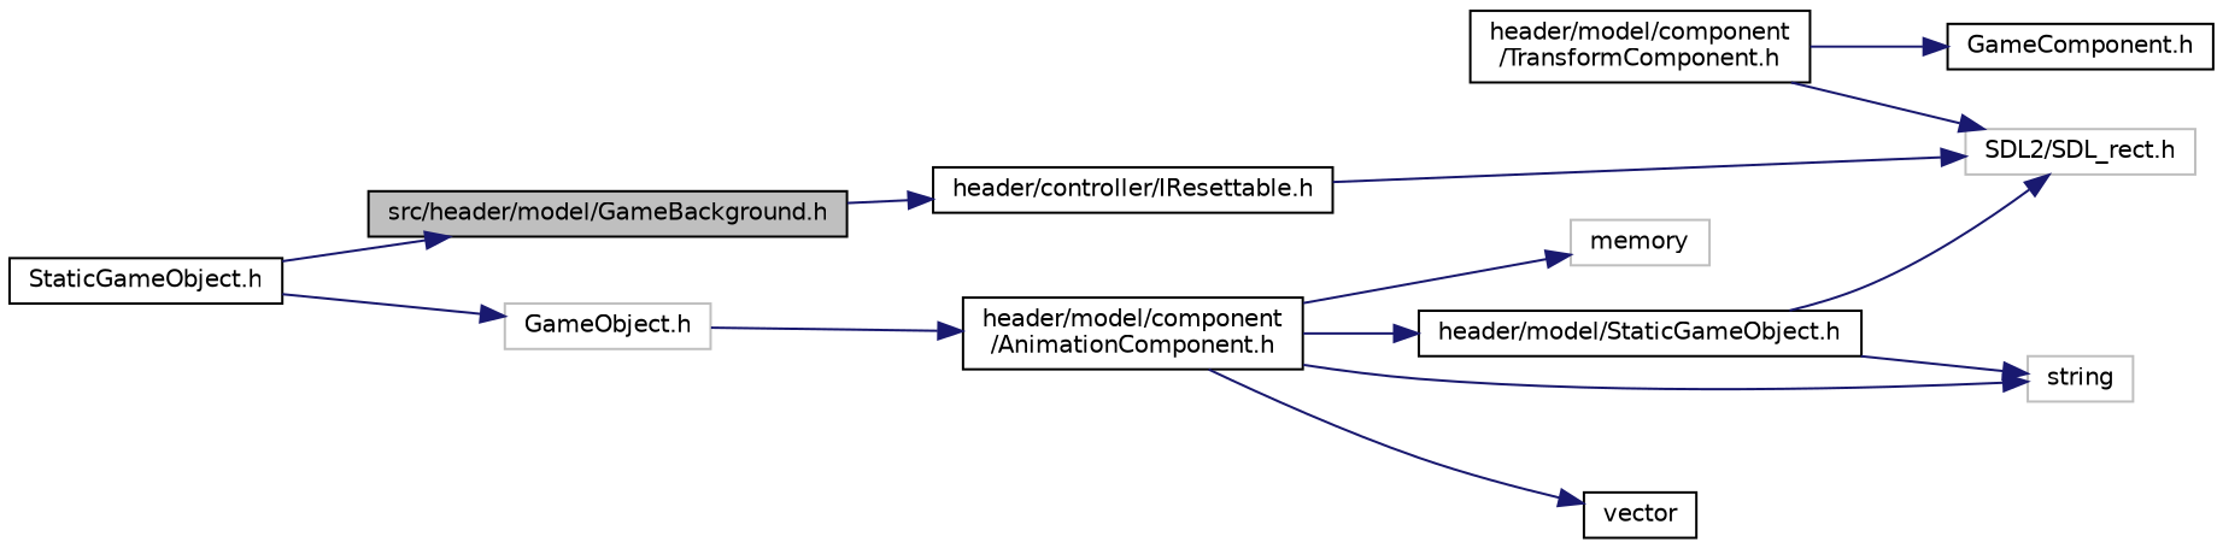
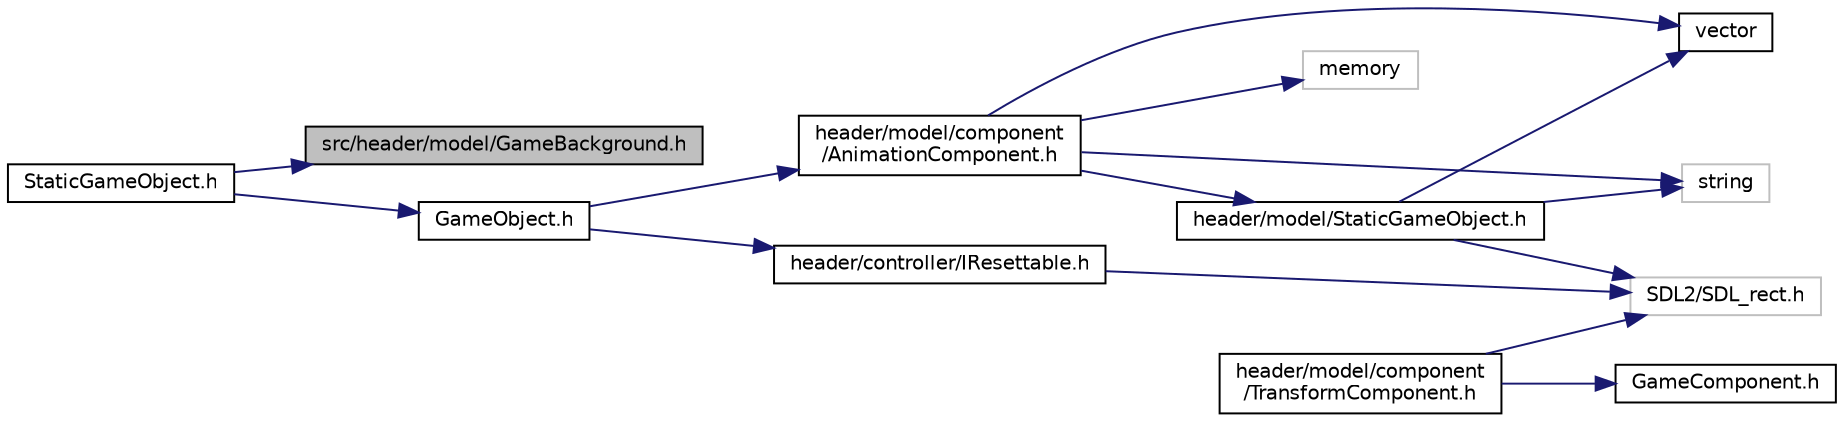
  digraph {
    rankdir=LR
    node [color=black fillcolor=white fontname=Helvetica fontsize=10 shape=record style=filled]
    edge [color=midnightblue fontname=Helvetica fontsize=10 labelfontname=Helvetica labelfontsize=10 style=solid]
    n1 [fillcolor=grey75 fontcolor=black height=0.2 label="src/header/model/GameBackground.h" width=0.4]
    n2 [height=0.2 label="StaticGameObject.h" width=0.4]
-   n3 [color=grey75 height=0.2 label="GameObject.h" width=0.4]
+   n3 [height=0.2 label="GameObject.h" width=0.4]
    n4 [height=0.2 label="header/model/component\l/AnimationComponent.h" width=0.4]
    n5 [height=0.2 label="header/controller/IResettable.h" width=0.4]
    n6 [height=0.2 label="header/model/component\l/TransformComponent.h" width=0.4]
    n7 [color=grey75 height=0.2 label="SDL2/SDL_rect.h" width=0.4]
    n8 [height=0.2 label="GameComponent.h" width=0.4]
    n9 [color=grey75 height=0.2 label=string width=0.4]
    n10 [height=0.2 label=vector width=0.4]
    n11 [color=grey75 height=0.2 label=memory width=0.4]
    n12 [height=0.2 label="header/model/StaticGameObject.h" width=0.4]
    n2 -> n1
    n2 -> n3
    n3 -> n4
-   n1 -> n5
+   n3 -> n5
    n4 -> n9
    n4 -> n10
    n4 -> n11
    n4 -> n12
    n5 -> n7
    n6 -> n7
    n6 -> n8
    n12 -> n7
    n12 -> n9
+   n12 -> n10
  }
